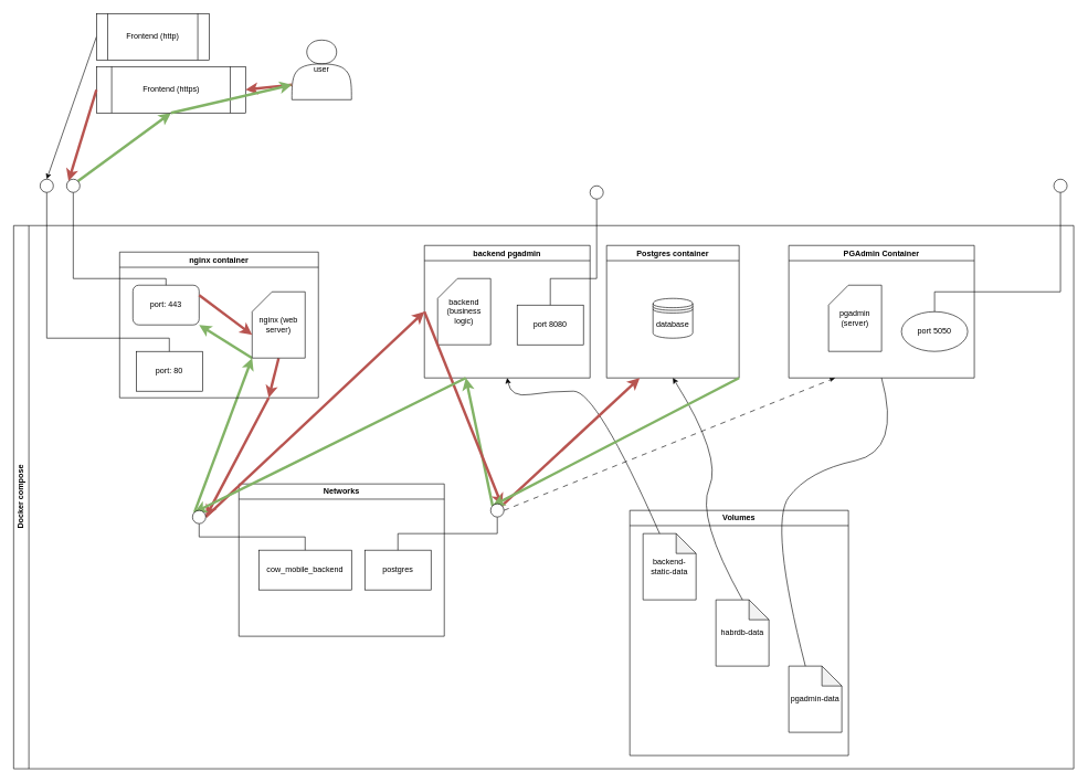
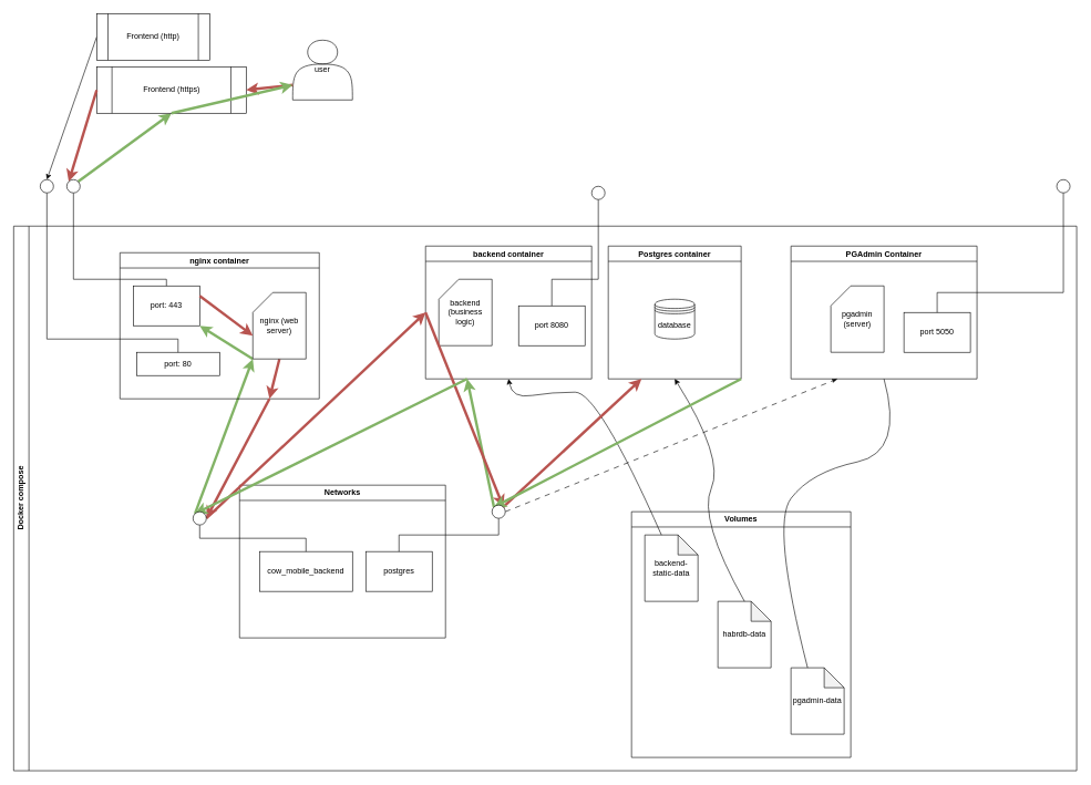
  <mxCell id="0" />
  <mxCell id="1" parent="0" />
  <mxCell id="2" value="Docker compose" style="swimlane;horizontal=0;whiteSpace=wrap;html=1;" parent="1" vertex="1"><mxGeometry x="20" y="340" width="1600" height="820" as="geometry" /></mxCell>
  <mxCell id="3" value="" style="endArrow=classic;html=1;entryX=0;entryY=1;entryDx=0;entryDy=0;fillColor=#d5e8d4;strokeColor=#82b366;strokeWidth=4;entryPerimeter=0;exitX=0;exitY=0;exitDx=0;exitDy=0;" edge="1" parent="2" source="43" target="8"><mxGeometry width="50" height="50" relative="1" as="geometry"><mxPoint x="280" y="450" as="sourcePoint" /><mxPoint x="270" y="340" as="targetPoint" /></mxGeometry></mxCell>
  <mxCell id="4" value="" style="endArrow=classic;html=1;entryX=0.25;entryY=1;entryDx=0;entryDy=0;fillColor=#d5e8d4;strokeColor=#82b366;strokeWidth=4;exitX=0;exitY=0;exitDx=0;exitDy=0;" edge="1" parent="2" source="44" target="13"><mxGeometry width="50" height="50" relative="1" as="geometry"><mxPoint x="730" y="440" as="sourcePoint" /><mxPoint x="780" y="300" as="targetPoint" /></mxGeometry></mxCell>
  <mxCell id="5" value="nginx container" style="swimlane;whiteSpace=wrap;html=1;" parent="2" vertex="1"><mxGeometry x="160" y="40" width="300" height="220" as="geometry" /></mxCell>
  <mxCell id="6" style="edgeStyle=none;html=1;exitX=0.5;exitY=1;exitDx=0;exitDy=0;exitPerimeter=0;entryX=0.75;entryY=1;entryDx=0;entryDy=0;strokeWidth=4;fillColor=#f8cecc;strokeColor=#b85450;" edge="1" parent="5" source="8" target="5"><mxGeometry relative="1" as="geometry" /></mxCell>
  <mxCell id="7" style="edgeStyle=none;html=1;exitX=0;exitY=1;exitDx=0;exitDy=0;exitPerimeter=0;entryX=1;entryY=1;entryDx=0;entryDy=0;fillColor=#d5e8d4;strokeColor=#82b366;strokeWidth=4;" edge="1" parent="5" source="8" target="9"><mxGeometry relative="1" as="geometry" /></mxCell>
  <mxCell id="8" value="nginx (web server)" style="shape=card;whiteSpace=wrap;html=1;" parent="5" vertex="1"><mxGeometry x="200" y="60" width="80" height="100" as="geometry" /></mxCell>
- <mxCell id="9" value="port: 443" style="whiteSpace=wrap;html=1;align=center;verticalAlign=middle;treeFolding=1;treeMoving=1;newEdgeStyle={&quot;edgeStyle&quot;:&quot;elbowEdgeStyle&quot;,&quot;startArrow&quot;:&quot;none&quot;,&quot;endArrow&quot;:&quot;none&quot;};rounded=1;" parent="5" vertex="1"><mxGeometry x="20" y="50" width="100" height="60" as="geometry" /></mxCell>
- <mxCell id="10" value="port: 80" style="whiteSpace=wrap;html=1;align=center;verticalAlign=middle;treeFolding=1;treeMoving=1;newEdgeStyle={&quot;edgeStyle&quot;:&quot;elbowEdgeStyle&quot;,&quot;startArrow&quot;:&quot;none&quot;,&quot;endArrow&quot;:&quot;none&quot;};" parent="5" vertex="1"><mxGeometry x="25" y="150" width="100" height="60" as="geometry" /></mxCell>
+ <mxCell id="9" value="port: 443" style="whiteSpace=wrap;html=1;align=center;verticalAlign=middle;treeFolding=1;treeMoving=1;newEdgeStyle={&quot;edgeStyle&quot;:&quot;elbowEdgeStyle&quot;,&quot;startArrow&quot;:&quot;none&quot;,&quot;endArrow&quot;:&quot;none&quot;};" parent="5" vertex="1"><mxGeometry x="20" y="50" width="100" height="60" as="geometry" /></mxCell>
+ <mxCell id="10" value="port: 80" style="whiteSpace=wrap;html=1;align=center;verticalAlign=middle;treeFolding=1;treeMoving=1;newEdgeStyle={&quot;edgeStyle&quot;:&quot;elbowEdgeStyle&quot;,&quot;startArrow&quot;:&quot;none&quot;,&quot;endArrow&quot;:&quot;none&quot;};" parent="5" vertex="1"><mxGeometry x="25" y="150" width="125" height="35" as="geometry" /></mxCell>
  <mxCell id="11" value="" style="edgeStyle=elbowEdgeStyle;elbow=vertical;sourcePerimeterSpacing=0;targetPerimeterSpacing=0;startArrow=none;endArrow=none;rounded=0;curved=0;" parent="5" target="10" edge="1"><mxGeometry relative="1" as="geometry"><mxPoint x="-110" y="-90" as="sourcePoint" /><Array as="points"><mxPoint x="-30" y="130" /></Array></mxGeometry></mxCell>
  <mxCell id="12" style="html=1;startArrow=none;endArrow=classic;exitX=1;exitY=0.25;exitDx=0;exitDy=0;entryX=0;entryY=0;entryDx=0;entryDy=65;entryPerimeter=0;strokeWidth=4;endFill=1;fillColor=#f8cecc;strokeColor=#b85450;" edge="1" parent="5" source="9" target="8"><mxGeometry relative="1" as="geometry" /></mxCell>
- <mxCell id="13" value="backend pgadmin" style="swimlane;whiteSpace=wrap;html=1;" parent="2" vertex="1"><mxGeometry x="620" y="30" width="250" height="200" as="geometry" /></mxCell>
+ <mxCell id="13" value="backend container" style="swimlane;whiteSpace=wrap;html=1;" parent="2" vertex="1"><mxGeometry x="620" y="30" width="250" height="200" as="geometry" /></mxCell>
  <mxCell id="14" value="backend (business logic)" style="shape=card;whiteSpace=wrap;html=1;" parent="13" vertex="1"><mxGeometry x="20" y="50" width="80" height="100" as="geometry" /></mxCell>
  <mxCell id="15" value="port 8080" style="whiteSpace=wrap;html=1;align=center;verticalAlign=middle;treeFolding=1;treeMoving=1;newEdgeStyle={&quot;edgeStyle&quot;:&quot;elbowEdgeStyle&quot;,&quot;startArrow&quot;:&quot;none&quot;,&quot;endArrow&quot;:&quot;none&quot;};" parent="13" vertex="1"><mxGeometry x="140" y="90" width="100" height="60" as="geometry" /></mxCell>
  <mxCell id="16" value="" style="edgeStyle=elbowEdgeStyle;elbow=vertical;sourcePerimeterSpacing=0;targetPerimeterSpacing=0;startArrow=none;endArrow=none;rounded=0;curved=0;" parent="13" target="15" edge="1"><mxGeometry relative="1" as="geometry"><mxPoint x="260" y="-70" as="sourcePoint" /><Array as="points"><mxPoint x="190" y="50" /></Array></mxGeometry></mxCell>
  <mxCell id="17" value="Postgres container" style="swimlane;whiteSpace=wrap;html=1;" parent="2" vertex="1"><mxGeometry x="895" y="30" width="200" height="200" as="geometry" /></mxCell>
  <mxCell id="18" value="database" style="shape=datastore;whiteSpace=wrap;html=1;" parent="17" vertex="1"><mxGeometry x="70" y="80" width="60" height="60" as="geometry" /></mxCell>
  <mxCell id="19" value="PGAdmin Container" style="swimlane;whiteSpace=wrap;html=1;" parent="2" vertex="1"><mxGeometry x="1170" y="30" width="280" height="200" as="geometry" /></mxCell>
  <mxCell id="20" value="pgadmin (server)" style="shape=card;whiteSpace=wrap;html=1;" parent="19" vertex="1"><mxGeometry x="60" y="60" width="80" height="100" as="geometry" /></mxCell>
- <mxCell id="21" value="port 5050" style="ellipse;whiteSpace=wrap;html=1;align=center;verticalAlign=middle;treeFolding=1;treeMoving=1;newEdgeStyle={&quot;edgeStyle&quot;:&quot;elbowEdgeStyle&quot;,&quot;startArrow&quot;:&quot;none&quot;,&quot;endArrow&quot;:&quot;none&quot;};" parent="19" vertex="1"><mxGeometry x="170" y="100" width="100" height="60" as="geometry" /></mxCell>
+ <mxCell id="21" value="port 5050" style="whiteSpace=wrap;html=1;align=center;verticalAlign=middle;treeFolding=1;treeMoving=1;newEdgeStyle={&quot;edgeStyle&quot;:&quot;elbowEdgeStyle&quot;,&quot;startArrow&quot;:&quot;none&quot;,&quot;endArrow&quot;:&quot;none&quot;};" parent="19" vertex="1"><mxGeometry x="170" y="100" width="100" height="60" as="geometry" /></mxCell>
  <mxCell id="22" value="" style="edgeStyle=elbowEdgeStyle;elbow=vertical;sourcePerimeterSpacing=0;targetPerimeterSpacing=0;startArrow=none;endArrow=none;rounded=0;curved=0;" parent="19" target="21" edge="1"><mxGeometry relative="1" as="geometry"><mxPoint x="410" y="-80" as="sourcePoint" /><Array as="points"><mxPoint x="300" y="70" /></Array></mxGeometry></mxCell>
  <mxCell id="23" value="Volumes" style="swimlane;whiteSpace=wrap;html=1;" parent="2" vertex="1"><mxGeometry x="930" y="430" width="330" height="370" as="geometry" /></mxCell>
  <mxCell id="24" value="backend-static-data" style="shape=note;whiteSpace=wrap;html=1;backgroundOutline=1;darkOpacity=0.05;" parent="23" vertex="1"><mxGeometry x="20" y="35" width="80" height="100" as="geometry" /></mxCell>
  <mxCell id="25" value="habrdb-data" style="shape=note;whiteSpace=wrap;html=1;backgroundOutline=1;darkOpacity=0.05;" parent="23" vertex="1"><mxGeometry x="130" y="135" width="80" height="100" as="geometry" /></mxCell>
  <mxCell id="26" value="pgadmin-data" style="shape=note;whiteSpace=wrap;html=1;backgroundOutline=1;darkOpacity=0.05;" parent="23" vertex="1"><mxGeometry x="240" y="235" width="80" height="100" as="geometry" /></mxCell>
  <mxCell id="27" value="Networks" style="swimlane;whiteSpace=wrap;html=1;" parent="2" vertex="1"><mxGeometry x="340" y="390" width="310" height="230" as="geometry" /></mxCell>
  <mxCell id="28" value="postgres" style="whiteSpace=wrap;html=1;align=center;verticalAlign=middle;treeFolding=1;treeMoving=1;newEdgeStyle={&quot;edgeStyle&quot;:&quot;elbowEdgeStyle&quot;,&quot;startArrow&quot;:&quot;none&quot;,&quot;endArrow&quot;:&quot;none&quot;};" parent="27" vertex="1"><mxGeometry x="190" y="100" width="100" height="60" as="geometry" /></mxCell>
  <mxCell id="29" value="" style="edgeStyle=elbowEdgeStyle;elbow=vertical;sourcePerimeterSpacing=0;targetPerimeterSpacing=0;startArrow=none;endArrow=none;rounded=0;curved=0;" parent="27" target="28" edge="1"><mxGeometry relative="1" as="geometry"><mxPoint x="390" y="50" as="sourcePoint" /></mxGeometry></mxCell>
  <mxCell id="30" value="cow_mobile_backend" style="whiteSpace=wrap;html=1;align=center;verticalAlign=middle;treeFolding=1;treeMoving=1;newEdgeStyle={&quot;edgeStyle&quot;:&quot;elbowEdgeStyle&quot;,&quot;startArrow&quot;:&quot;none&quot;,&quot;endArrow&quot;:&quot;none&quot;};" parent="27" vertex="1"><mxGeometry x="30" y="100" width="140" height="60" as="geometry" /></mxCell>
  <mxCell id="31" value="" style="edgeStyle=elbowEdgeStyle;elbow=vertical;sourcePerimeterSpacing=0;targetPerimeterSpacing=0;startArrow=none;endArrow=none;rounded=0;curved=0;" parent="27" target="30" edge="1"><mxGeometry relative="1" as="geometry"><mxPoint x="-60" y="60" as="sourcePoint" /></mxGeometry></mxCell>
  <mxCell id="32" value="" style="curved=1;endArrow=classic;html=1;exitX=0.5;exitY=0;exitDx=0;exitDy=0;exitPerimeter=0;entryX=0.5;entryY=1;entryDx=0;entryDy=0;" parent="2" source="25" target="17" edge="1"><mxGeometry width="50" height="50" relative="1" as="geometry"><mxPoint x="980" y="440" as="sourcePoint" /><mxPoint x="1030" y="390" as="targetPoint" /><Array as="points"><mxPoint x="1030" y="440" /><mxPoint x="1070" y="350" /></Array></mxGeometry></mxCell>
  <mxCell id="33" value="" style="curved=1;endArrow=none;html=1;exitX=0;exitY=0;exitDx=25;exitDy=0;exitPerimeter=0;entryX=0.5;entryY=1;entryDx=0;entryDy=0;" parent="2" source="26" target="19" edge="1"><mxGeometry width="50" height="50" relative="1" as="geometry"><mxPoint x="930" y="360" as="sourcePoint" /><mxPoint x="980" y="310" as="targetPoint" /><Array as="points"><mxPoint x="1140" y="450" /><mxPoint x="1200" y="370" /><mxPoint x="1340" y="340" /></Array></mxGeometry></mxCell>
  <mxCell id="34" value="" style="curved=1;endArrow=classic;html=1;exitX=0;exitY=0;exitDx=25;exitDy=0;exitPerimeter=0;entryX=0.5;entryY=1;entryDx=0;entryDy=0;" parent="2" source="24" target="13" edge="1"><mxGeometry width="50" height="50" relative="1" as="geometry"><mxPoint x="930" y="280" as="sourcePoint" /><mxPoint x="980" y="230" as="targetPoint" /><Array as="points"><mxPoint x="880" y="250" /><mxPoint x="810" y="250" /><mxPoint x="750" y="260" /></Array></mxGeometry></mxCell>
  <mxCell id="35" value="" style="endArrow=classicThin;html=1;entryX=0.25;entryY=1;entryDx=0;entryDy=0;dashed=1;dashPattern=8 8;endFill=1;exitX=1;exitY=0.5;exitDx=0;exitDy=0;" parent="2" target="19" edge="1" source="44"><mxGeometry width="50" height="50" relative="1" as="geometry"><mxPoint x="730" y="440" as="sourcePoint" /><mxPoint x="960" y="340" as="targetPoint" /></mxGeometry></mxCell>
  <mxCell id="36" value="" style="edgeStyle=elbowEdgeStyle;elbow=vertical;sourcePerimeterSpacing=0;targetPerimeterSpacing=0;startArrow=none;endArrow=none;rounded=0;curved=0;" parent="2" target="9" edge="1"><mxGeometry relative="1" as="geometry"><mxPoint x="90" y="-50" as="sourcePoint" /><Array as="points"><mxPoint x="160" y="80" /></Array></mxGeometry></mxCell>
  <mxCell id="37" value="" style="endArrow=classic;html=1;exitX=0.75;exitY=1;exitDx=0;exitDy=0;fillColor=#f8cecc;strokeColor=#b85450;strokeWidth=4;entryX=1;entryY=0.5;entryDx=0;entryDy=0;" edge="1" parent="2" source="5" target="43"><mxGeometry width="50" height="50" relative="1" as="geometry"><mxPoint x="280" y="360" as="sourcePoint" /><mxPoint x="280" y="450" as="targetPoint" /></mxGeometry></mxCell>
  <mxCell id="38" value="" style="endArrow=classic;html=1;entryX=0;entryY=0.5;entryDx=0;entryDy=0;fillColor=#f8cecc;strokeColor=#b85450;strokeWidth=4;exitX=1;exitY=0.5;exitDx=0;exitDy=0;" edge="1" parent="2" source="43" target="13"><mxGeometry width="50" height="50" relative="1" as="geometry"><mxPoint x="280" y="450" as="sourcePoint" /><mxPoint x="570" y="280" as="targetPoint" /></mxGeometry></mxCell>
  <mxCell id="39" value="" style="endArrow=classic;html=1;exitX=0;exitY=0.5;exitDx=0;exitDy=0;fillColor=#f8cecc;strokeColor=#b85450;strokeWidth=4;entryX=1;entryY=0;entryDx=0;entryDy=0;" edge="1" parent="2" source="13" target="44"><mxGeometry width="50" height="50" relative="1" as="geometry"><mxPoint x="620" y="350" as="sourcePoint" /><mxPoint x="730" y="440" as="targetPoint" /></mxGeometry></mxCell>
  <mxCell id="40" value="" style="endArrow=classic;html=1;entryX=0.25;entryY=1;entryDx=0;entryDy=0;fillColor=#f8cecc;strokeColor=#b85450;strokeWidth=4;exitX=1;exitY=0;exitDx=0;exitDy=0;" edge="1" parent="2" source="44" target="17"><mxGeometry width="50" height="50" relative="1" as="geometry"><mxPoint x="730" y="440" as="sourcePoint" /><mxPoint x="930" y="270" as="targetPoint" /></mxGeometry></mxCell>
  <mxCell id="41" value="" style="endArrow=classic;html=1;exitX=1;exitY=1;exitDx=0;exitDy=0;fillColor=#d5e8d4;strokeColor=#82b366;strokeWidth=4;entryX=0;entryY=0;entryDx=0;entryDy=0;" edge="1" parent="2" source="17" target="44"><mxGeometry width="50" height="50" relative="1" as="geometry"><mxPoint x="1090" y="360" as="sourcePoint" /><mxPoint x="730" y="440" as="targetPoint" /></mxGeometry></mxCell>
  <mxCell id="42" value="" style="endArrow=classic;html=1;exitX=0.25;exitY=1;exitDx=0;exitDy=0;fillColor=#d5e8d4;strokeColor=#82b366;strokeWidth=4;entryX=0;entryY=0;entryDx=0;entryDy=0;" edge="1" parent="2" source="13" target="43"><mxGeometry width="50" height="50" relative="1" as="geometry"><mxPoint x="540" y="330" as="sourcePoint" /><mxPoint x="280" y="450" as="targetPoint" /></mxGeometry></mxCell>
  <mxCell id="43" value="" style="ellipse;whiteSpace=wrap;html=1;aspect=fixed;" vertex="1" parent="2"><mxGeometry x="270" y="430" width="20" height="20" as="geometry" /></mxCell>
  <mxCell id="44" value="" style="ellipse;whiteSpace=wrap;html=1;aspect=fixed;" vertex="1" parent="2"><mxGeometry x="720" y="420" width="20" height="20" as="geometry" /></mxCell>
  <mxCell id="45" value="user" style="shape=actor;whiteSpace=wrap;html=1;" parent="1" vertex="1"><mxGeometry x="440" y="60" width="90" height="90" as="geometry" /></mxCell>
  <mxCell id="46" style="edgeStyle=none;html=1;exitX=0;exitY=0.5;exitDx=0;exitDy=0;entryX=0.5;entryY=0;entryDx=0;entryDy=0;" parent="1" source="47" edge="1" target="56"><mxGeometry relative="1" as="geometry"><mxPoint x="70" y="290" as="targetPoint" /></mxGeometry></mxCell>
  <mxCell id="47" value="Frontend (http)" style="shape=process;whiteSpace=wrap;html=1;backgroundOutline=1;" parent="1" vertex="1"><mxGeometry x="145" y="20" width="170" height="70" as="geometry" /></mxCell>
  <mxCell id="48" style="edgeStyle=none;html=1;exitX=0.5;exitY=1;exitDx=0;exitDy=0;endArrow=none;endFill=0;startArrow=classic;startFill=1;fillColor=#d5e8d4;strokeColor=#82b366;strokeWidth=4;entryX=1;entryY=0;entryDx=0;entryDy=0;" edge="1" parent="1" source="49" target="55"><mxGeometry relative="1" as="geometry"><mxPoint x="110" y="290" as="targetPoint" /></mxGeometry></mxCell>
  <mxCell id="49" value="Frontend (https)" style="shape=process;whiteSpace=wrap;html=1;backgroundOutline=1;" parent="1" vertex="1"><mxGeometry x="145" y="100" width="225" height="70" as="geometry" /></mxCell>
  <mxCell id="50" value="" style="endArrow=classic;html=1;exitX=0;exitY=0.5;exitDx=0;exitDy=0;fillColor=#f8cecc;strokeColor=#b85450;strokeWidth=4;entryX=0;entryY=0;entryDx=0;entryDy=0;" edge="1" parent="1" source="49" target="55"><mxGeometry width="50" height="50" relative="1" as="geometry"><mxPoint x="100" y="270" as="sourcePoint" /><mxPoint x="110" y="290" as="targetPoint" /></mxGeometry></mxCell>
  <mxCell id="51" value="" style="endArrow=classic;html=1;entryX=1;entryY=0.5;entryDx=0;entryDy=0;exitX=0;exitY=0.75;exitDx=0;exitDy=0;fillColor=#f8cecc;strokeColor=#b85450;strokeWidth=4;" edge="1" parent="1" source="45" target="49"><mxGeometry width="50" height="50" relative="1" as="geometry"><mxPoint x="330" y="250" as="sourcePoint" /><mxPoint x="380" y="200" as="targetPoint" /></mxGeometry></mxCell>
  <mxCell id="52" style="edgeStyle=none;html=1;exitX=0.5;exitY=1;exitDx=0;exitDy=0;entryX=0;entryY=0.75;entryDx=0;entryDy=0;fillColor=#d5e8d4;strokeColor=#82b366;strokeWidth=4;" edge="1" parent="1" source="49" target="45"><mxGeometry relative="1" as="geometry" /></mxCell>
  <mxCell id="53" value="" style="ellipse;whiteSpace=wrap;html=1;aspect=fixed;" vertex="1" parent="1"><mxGeometry x="890" y="280" width="20" height="20" as="geometry" /></mxCell>
  <mxCell id="54" value="" style="ellipse;whiteSpace=wrap;html=1;aspect=fixed;" vertex="1" parent="1"><mxGeometry x="1590" y="270" width="20" height="20" as="geometry" /></mxCell>
  <mxCell id="55" value="" style="ellipse;whiteSpace=wrap;html=1;aspect=fixed;" vertex="1" parent="1"><mxGeometry x="100" y="270" width="20" height="20" as="geometry" /></mxCell>
  <mxCell id="56" value="" style="ellipse;whiteSpace=wrap;html=1;aspect=fixed;" vertex="1" parent="1"><mxGeometry x="60" y="270" width="20" height="20" as="geometry" /></mxCell>
